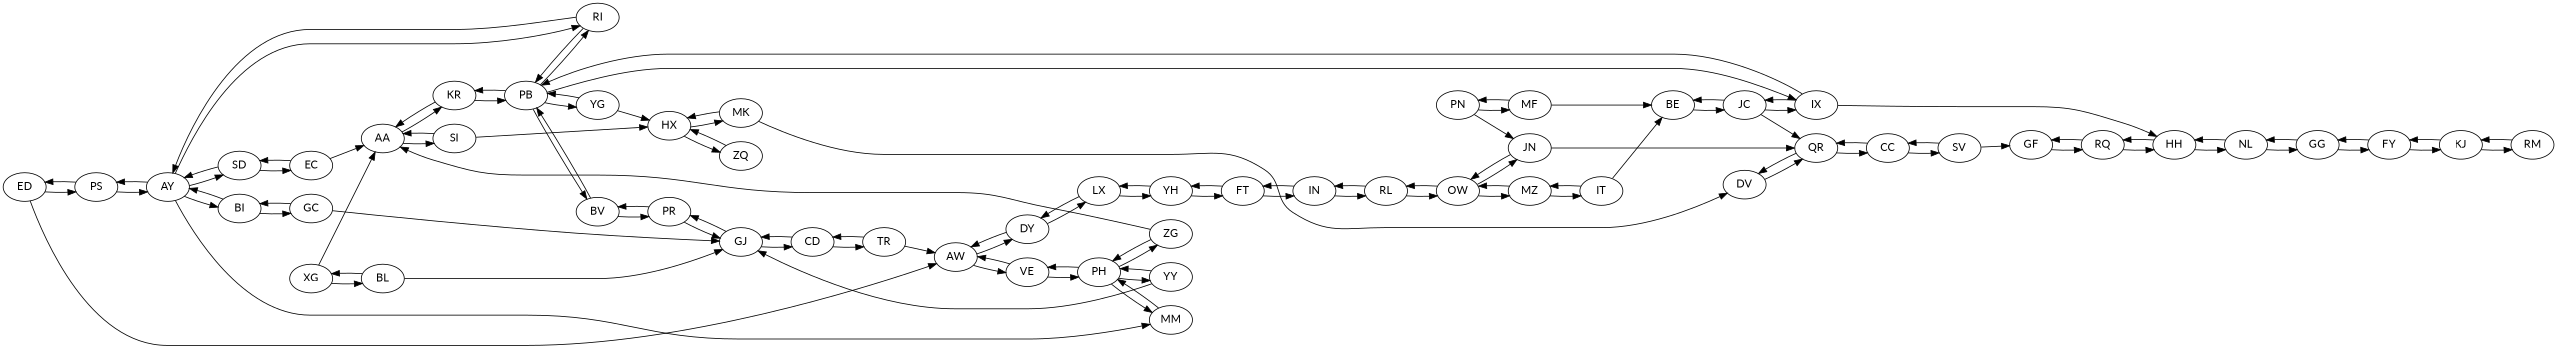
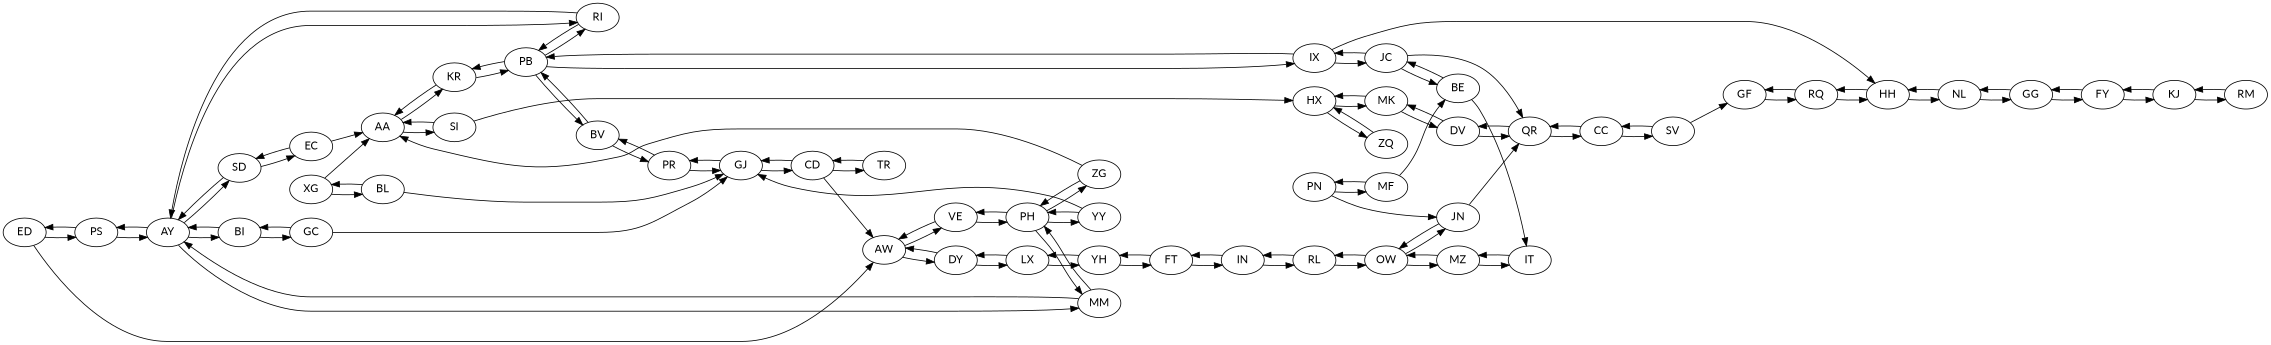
  digraph {
    fontname=Lato
    rankdir=LR
    node [fontname=Lato]
    edge [fontname=Lato]
    ED
    PS
    AW
    AY
    DY
    VE
    BI
    RI
    MM
    SD
    LX
    PH
    SI
    AA
    HX
    KR
    MK
    ZQ
    PB
    DV
    YH
    FT
    IN
    BE
    JC
    IX
    QR
    GC
    GJ
    PR
    CD
    EC
-   YG
    BV
    HH
    YY
    ZG
    TR
    SV
    CC
    GF
    RQ
    RL
    OW
    MZ
    JN
    IT
    NL
    FY
    GG
    KJ
    RM
    XG
    BL
    PN
    MF
    ED -> PS
    ED -> AW
    PS -> ED
    PS -> AY
    AW -> DY
    AW -> VE
    AY -> PS
    AY -> BI
    AY -> RI
    AY -> MM
    AY -> SD
    DY -> AW
    DY -> LX
    VE -> AW
    VE -> PH
    BI -> AY
    BI -> GC
    RI -> AY
    RI -> PB
+   MM -> AY
    MM -> PH
    SD -> AY
    SD -> EC
    LX -> DY
    LX -> YH
    PH -> VE
    PH -> MM
    PH -> YY
    PH -> ZG
    SI -> AA
    SI -> HX
    AA -> SI
    AA -> KR
    HX -> MK
    HX -> ZQ
    KR -> AA
    KR -> PB
    MK -> HX
    MK -> DV
    ZQ -> HX
    PB -> RI
    PB -> KR
    PB -> IX
-   PB -> YG
    PB -> BV
+   DV -> MK
    DV -> QR
    YH -> LX
    YH -> FT
    FT -> YH
    FT -> IN
    IN -> FT
    IN -> RL
    BE -> JC
    JC -> BE
    JC -> IX
    JC -> QR
    IX -> PB
    IX -> JC
    IX -> HH
    QR -> DV
    QR -> CC
    GC -> BI
    GC -> GJ
    GJ -> PR
    GJ -> CD
    PR -> GJ
    PR -> BV
    CD -> GJ
    CD -> TR
    EC -> SD
    EC -> AA
-   YG -> HX
-   YG -> PB
    BV -> PB
    BV -> PR
    HH -> RQ
    HH -> NL
    YY -> PH
    YY -> GJ
    ZG -> PH
    ZG -> AA
-   TR -> AW
+   CD -> AW
    TR -> CD
    SV -> CC
    SV -> GF
    CC -> QR
    CC -> SV
    GF -> RQ
    RQ -> HH
    RQ -> GF
    RL -> IN
    RL -> OW
    OW -> RL
    OW -> MZ
    OW -> JN
    MZ -> OW
    MZ -> IT
    JN -> QR
    JN -> OW
-   IT -> BE
+   BE -> IT
    IT -> MZ
    NL -> HH
    NL -> GG
    FY -> GG
    FY -> KJ
    GG -> NL
    GG -> FY
    KJ -> FY
    KJ -> RM
    RM -> KJ
    XG -> AA
    XG -> BL
    BL -> GJ
    BL -> XG
    PN -> JN
    PN -> MF
    MF -> BE
    MF -> PN
  }
